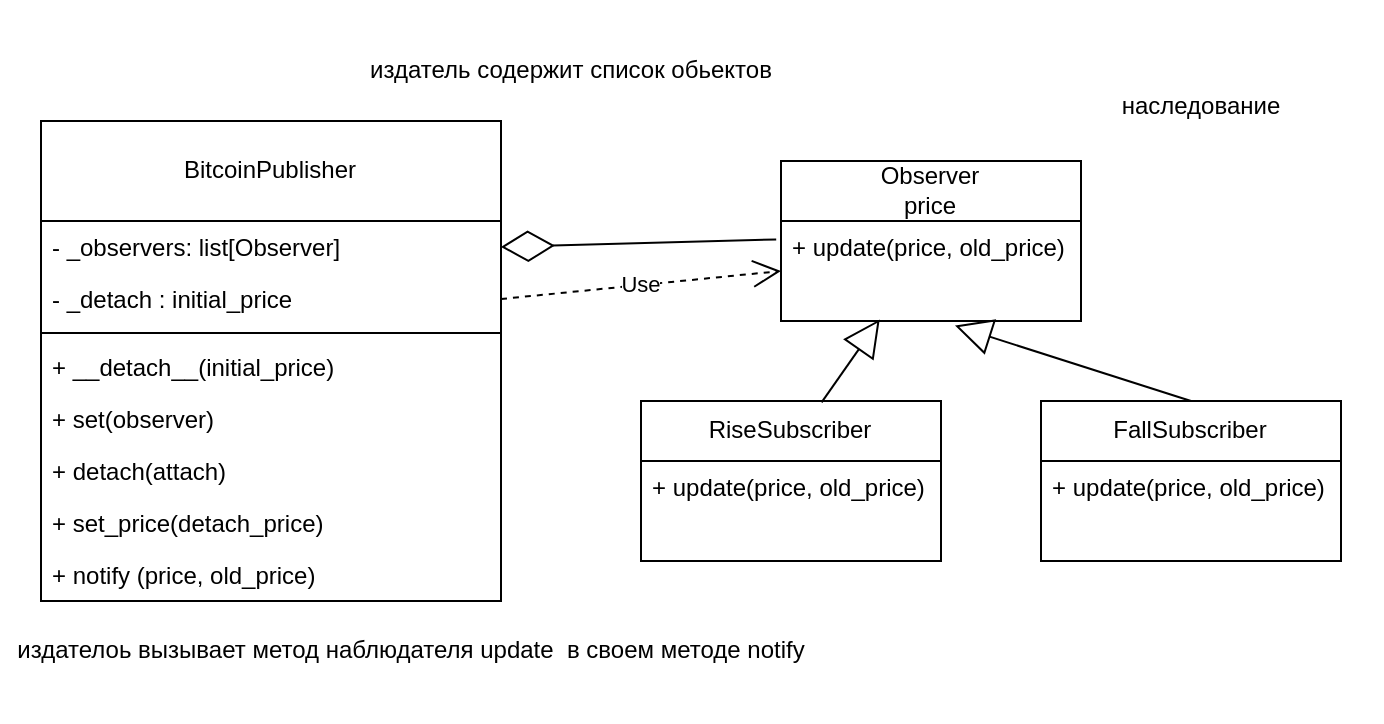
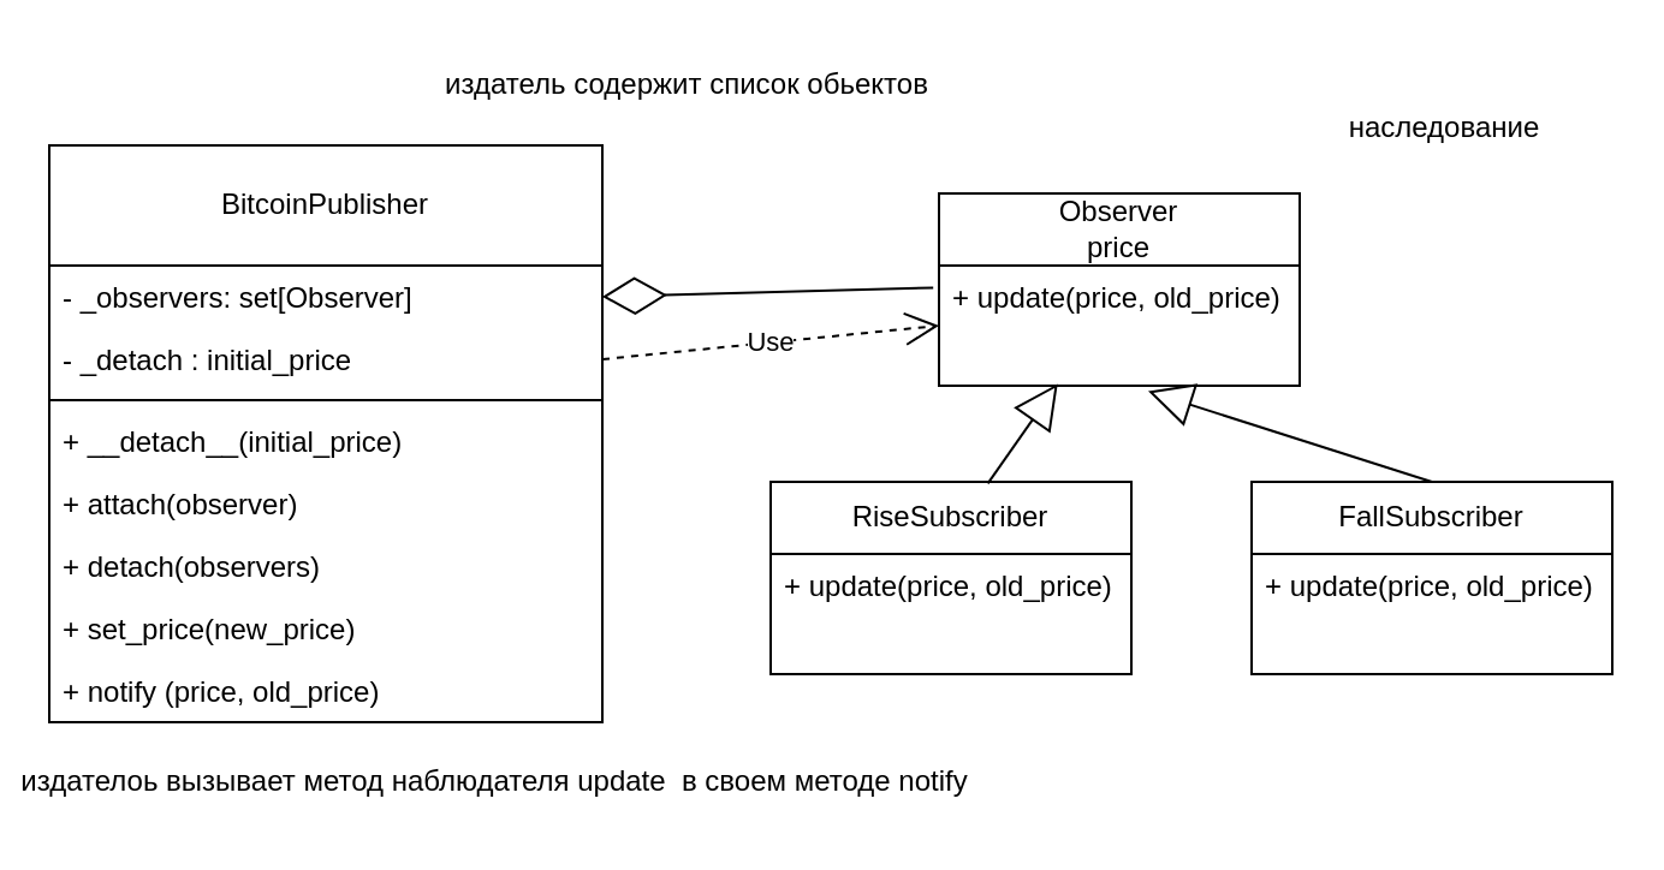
  <mxCell id="0" />
  <mxCell id="1" parent="0" />
  <mxCell id="2" value="&lt;div&gt;Observer&lt;/div&gt;&lt;div&gt;price&lt;/div&gt;" style="swimlane;fontStyle=0;childLayout=stackLayout;horizontal=1;startSize=30;fillColor=none;horizontalStack=0;resizeParent=1;resizeParentMax=0;resizeLast=0;collapsible=1;marginBottom=0;whiteSpace=wrap;html=1;" vertex="1" parent="1"><mxGeometry x="390" y="80" width="150" height="80" as="geometry" /></mxCell>
  <mxCell id="3" value="+ update(price, old_price)" style="text;strokeColor=none;fillColor=none;align=left;verticalAlign=top;spacingLeft=4;spacingRight=4;overflow=hidden;rotatable=0;points=[[0,0.5],[1,0.5]];portConstraint=eastwest;whiteSpace=wrap;html=1;" vertex="1" parent="2"><mxGeometry y="30" width="150" height="50" as="geometry" /></mxCell>
  <mxCell id="4" value="BitcoinPublisher" style="swimlane;fontStyle=0;childLayout=stackLayout;horizontal=1;startSize=50;fillColor=none;horizontalStack=0;resizeParent=1;resizeParentMax=0;resizeLast=0;collapsible=1;marginBottom=0;whiteSpace=wrap;html=1;" vertex="1" parent="1"><mxGeometry x="20" y="60" width="230" height="240" as="geometry" /></mxCell>
- <mxCell id="5" value="- _observers: list[Observer]" style="text;strokeColor=none;fillColor=none;align=left;verticalAlign=top;spacingLeft=4;spacingRight=4;overflow=hidden;rotatable=0;points=[[0,0.5],[1,0.5]];portConstraint=eastwest;whiteSpace=wrap;html=1;" vertex="1" parent="4"><mxGeometry y="50" width="230" height="26" as="geometry" /></mxCell>
+ <mxCell id="5" value="- _observers: set[Observer]" style="text;strokeColor=none;fillColor=none;align=left;verticalAlign=top;spacingLeft=4;spacingRight=4;overflow=hidden;rotatable=0;points=[[0,0.5],[1,0.5]];portConstraint=eastwest;whiteSpace=wrap;html=1;" vertex="1" parent="4"><mxGeometry y="50" width="230" height="26" as="geometry" /></mxCell>
  <mxCell id="6" value="- _detach : initial_price" style="text;strokeColor=none;fillColor=none;align=left;verticalAlign=top;spacingLeft=4;spacingRight=4;overflow=hidden;rotatable=0;points=[[0,0.5],[1,0.5]];portConstraint=eastwest;whiteSpace=wrap;html=1;" vertex="1" parent="4"><mxGeometry y="76" width="230" height="26" as="geometry" /></mxCell>
  <mxCell id="7" value="" style="line;strokeWidth=1;fillColor=none;align=left;verticalAlign=middle;spacingTop=-1;spacingLeft=3;spacingRight=3;rotatable=0;labelPosition=right;points=[];portConstraint=eastwest;strokeColor=inherit;" vertex="1" parent="4"><mxGeometry y="102" width="230" height="8" as="geometry" /></mxCell>
  <mxCell id="8" value="+ __detach__(initial_price)" style="text;strokeColor=none;fillColor=none;align=left;verticalAlign=top;spacingLeft=4;spacingRight=4;overflow=hidden;rotatable=0;points=[[0,0.5],[1,0.5]];portConstraint=eastwest;whiteSpace=wrap;html=1;" vertex="1" parent="4"><mxGeometry y="110" width="230" height="26" as="geometry" /></mxCell>
- <mxCell id="9" value="+ set(observer)" style="text;strokeColor=none;fillColor=none;align=left;verticalAlign=top;spacingLeft=4;spacingRight=4;overflow=hidden;rotatable=0;points=[[0,0.5],[1,0.5]];portConstraint=eastwest;whiteSpace=wrap;html=1;" vertex="1" parent="4"><mxGeometry y="136" width="230" height="26" as="geometry" /></mxCell>
- <mxCell id="10" value="+ detach(attach)" style="text;strokeColor=none;fillColor=none;align=left;verticalAlign=top;spacingLeft=4;spacingRight=4;overflow=hidden;rotatable=0;points=[[0,0.5],[1,0.5]];portConstraint=eastwest;whiteSpace=wrap;html=1;" vertex="1" parent="4"><mxGeometry y="162" width="230" height="26" as="geometry" /></mxCell>
- <mxCell id="11" value="+ set_price(detach_price)" style="text;strokeColor=none;fillColor=none;align=left;verticalAlign=top;spacingLeft=4;spacingRight=4;overflow=hidden;rotatable=0;points=[[0,0.5],[1,0.5]];portConstraint=eastwest;whiteSpace=wrap;html=1;" vertex="1" parent="4"><mxGeometry y="188" width="230" height="26" as="geometry" /></mxCell>
+ <mxCell id="9" value="+ attach(observer)" style="text;strokeColor=none;fillColor=none;align=left;verticalAlign=top;spacingLeft=4;spacingRight=4;overflow=hidden;rotatable=0;points=[[0,0.5],[1,0.5]];portConstraint=eastwest;whiteSpace=wrap;html=1;" vertex="1" parent="4"><mxGeometry y="136" width="230" height="26" as="geometry" /></mxCell>
+ <mxCell id="10" value="+ detach(observers)" style="text;strokeColor=none;fillColor=none;align=left;verticalAlign=top;spacingLeft=4;spacingRight=4;overflow=hidden;rotatable=0;points=[[0,0.5],[1,0.5]];portConstraint=eastwest;whiteSpace=wrap;html=1;" vertex="1" parent="4"><mxGeometry y="162" width="230" height="26" as="geometry" /></mxCell>
+ <mxCell id="11" value="+ set_price(new_price)" style="text;strokeColor=none;fillColor=none;align=left;verticalAlign=top;spacingLeft=4;spacingRight=4;overflow=hidden;rotatable=0;points=[[0,0.5],[1,0.5]];portConstraint=eastwest;whiteSpace=wrap;html=1;" vertex="1" parent="4"><mxGeometry y="188" width="230" height="26" as="geometry" /></mxCell>
  <mxCell id="12" value="+ notify (price, old_price)" style="text;strokeColor=none;fillColor=none;align=left;verticalAlign=top;spacingLeft=4;spacingRight=4;overflow=hidden;rotatable=0;points=[[0,0.5],[1,0.5]];portConstraint=eastwest;whiteSpace=wrap;html=1;" vertex="1" parent="4"><mxGeometry y="214" width="230" height="26" as="geometry" /></mxCell>
  <mxCell id="13" value="FallSubscriber" style="swimlane;fontStyle=0;childLayout=stackLayout;horizontal=1;startSize=30;fillColor=none;horizontalStack=0;resizeParent=1;resizeParentMax=0;resizeLast=0;collapsible=1;marginBottom=0;whiteSpace=wrap;html=1;" vertex="1" parent="1"><mxGeometry x="520" y="200" width="150" height="80" as="geometry" /></mxCell>
  <mxCell id="14" value="+ update(price, old_price)" style="text;strokeColor=none;fillColor=none;align=left;verticalAlign=top;spacingLeft=4;spacingRight=4;overflow=hidden;rotatable=0;points=[[0,0.5],[1,0.5]];portConstraint=eastwest;whiteSpace=wrap;html=1;" vertex="1" parent="13"><mxGeometry y="30" width="150" height="50" as="geometry" /></mxCell>
  <mxCell id="15" value="RiseSubscriber" style="swimlane;fontStyle=0;childLayout=stackLayout;horizontal=1;startSize=30;fillColor=none;horizontalStack=0;resizeParent=1;resizeParentMax=0;resizeLast=0;collapsible=1;marginBottom=0;whiteSpace=wrap;html=1;" vertex="1" parent="1"><mxGeometry x="320" y="200" width="150" height="80" as="geometry" /></mxCell>
  <mxCell id="16" value="+ update(price, old_price)" style="text;strokeColor=none;fillColor=none;align=left;verticalAlign=top;spacingLeft=4;spacingRight=4;overflow=hidden;rotatable=0;points=[[0,0.5],[1,0.5]];portConstraint=eastwest;whiteSpace=wrap;html=1;" vertex="1" parent="15"><mxGeometry y="30" width="150" height="50" as="geometry" /></mxCell>
  <mxCell id="17" value="" style="endArrow=block;endSize=16;endFill=0;html=1;rounded=0;entryX=0.329;entryY=0.984;entryDx=0;entryDy=0;entryPerimeter=0;exitX=0.602;exitY=0.009;exitDx=0;exitDy=0;exitPerimeter=0;" edge="1" parent="1" source="15" target="3"><mxGeometry width="160" relative="1" as="geometry"><mxPoint x="150" y="560" as="sourcePoint" /><mxPoint x="310" y="560" as="targetPoint" /></mxGeometry></mxCell>
  <mxCell id="18" value="" style="endArrow=block;endSize=16;endFill=0;html=1;rounded=0;entryX=0.58;entryY=1.046;entryDx=0;entryDy=0;entryPerimeter=0;exitX=0.5;exitY=0;exitDx=0;exitDy=0;" edge="1" parent="1" source="13" target="3"><mxGeometry width="160" relative="1" as="geometry"><mxPoint x="440" y="392" as="sourcePoint" /><mxPoint x="469" y="350" as="targetPoint" /></mxGeometry></mxCell>
  <mxCell id="19" value="наследование" style="text;html=1;align=center;verticalAlign=middle;resizable=0;points=[];autosize=1;strokeColor=none;fillColor=none;" vertex="1" parent="1"><mxGeometry x="555" y="38" width="90" height="30" as="geometry" /></mxCell>
  <mxCell id="20" value="" style="endArrow=diamondThin;endFill=0;endSize=24;html=1;rounded=0;entryX=1;entryY=0.5;entryDx=0;entryDy=0;exitX=-0.016;exitY=0.184;exitDx=0;exitDy=0;exitPerimeter=0;" edge="1" parent="1" source="3" target="5"><mxGeometry width="160" relative="1" as="geometry"><mxPoint x="330" y="300" as="sourcePoint" /><mxPoint x="490" y="300" as="targetPoint" /></mxGeometry></mxCell>
  <mxCell id="21" value="издатель содержит список обьектов" style="text;html=1;align=center;verticalAlign=middle;resizable=0;points=[];autosize=1;strokeColor=none;fillColor=none;" vertex="1" parent="1"><mxGeometry x="185" y="20" width="200" height="30" as="geometry" /></mxCell>
  <mxCell id="22" value="Use" style="endArrow=open;endSize=12;dashed=1;html=1;rounded=0;exitX=1;exitY=0.5;exitDx=0;exitDy=0;entryX=0;entryY=0.5;entryDx=0;entryDy=0;" edge="1" parent="1" source="6" target="3"><mxGeometry width="160" relative="1" as="geometry"><mxPoint x="330" y="300" as="sourcePoint" /><mxPoint x="490" y="300" as="targetPoint" /></mxGeometry></mxCell>
  <mxCell id="23" value="издателоь вызывает метод наблюдателя update&amp;nbsp; в своем методе notify" style="text;html=1;align=center;verticalAlign=middle;resizable=0;points=[];autosize=1;strokeColor=none;fillColor=none;" vertex="1" parent="1"><mxGeometry x="20" y="310" width="370" height="30" as="geometry" /></mxCell>
